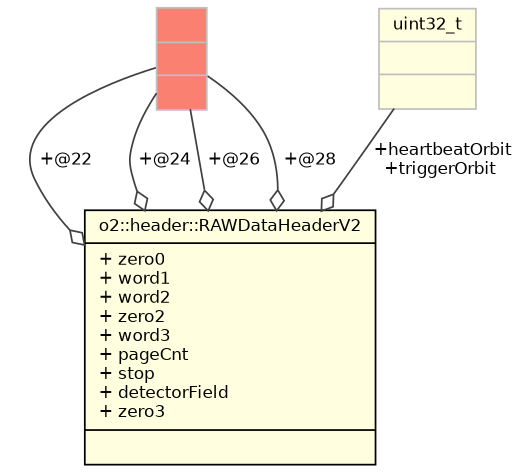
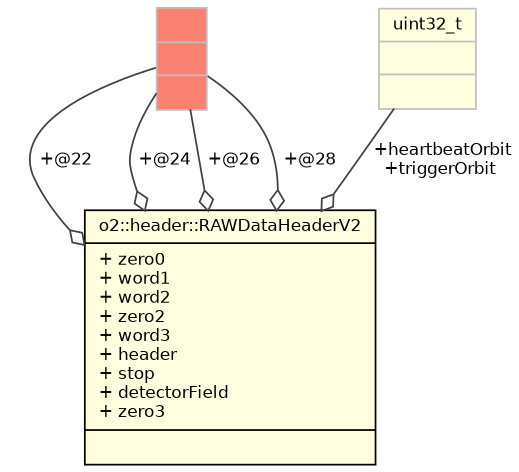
  digraph {
    node [color=grey75 fillcolor=lightyellow fontname=Helvetica fontsize=10 shape=record style=filled]
    edge [arrowhead=odiamond color=grey25 fontname=Helvetica fontsize=10 labelfontname=Helvetica labelfontsize=10 style=solid]
-   n1 [color=black fontcolor=black height=0.2 label="{o2::header::RAWDataHeaderV2\n|+ zero0\l+ word1\l+ word2\l+ zero2\l+ word3\l+ pageCnt\l+ stop\l+ detectorField\l+ zero3\l|}" width=0.4]
+   n1 [color=black fontcolor=black height=0.2 label="{o2::header::RAWDataHeaderV2\n|+ zero0\l+ word1\l+ word2\l+ zero2\l+ word3\l+ header\l+ stop\l+ detectorField\l+ zero3\l|}" width=0.4]
    n2 [fillcolor=salmon height=0.2 label="{\n||}" width=0.4]
    n3 [height=0.2 label="{uint32_t\n||}" width=0.4]
    n2 -> n1 [label=" +@22"]
    n2 -> n1 [label=" +@24"]
    n2 -> n1 [label=" +@26"]
    n2 -> n1 [label=" +@28"]
    n3 -> n1 [label=" +heartbeatOrbit\n+triggerOrbit"]
  }
